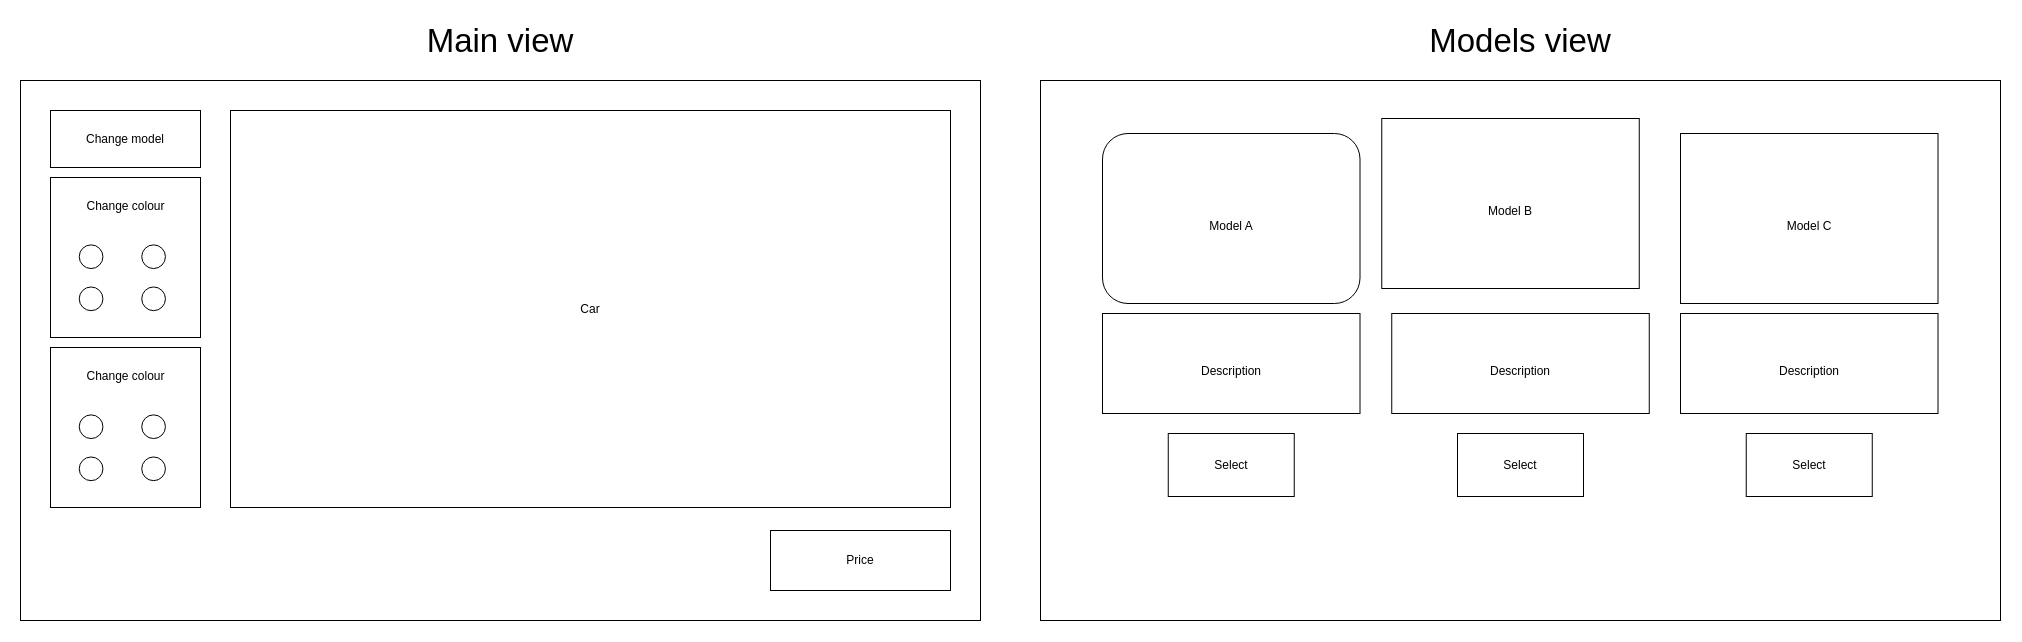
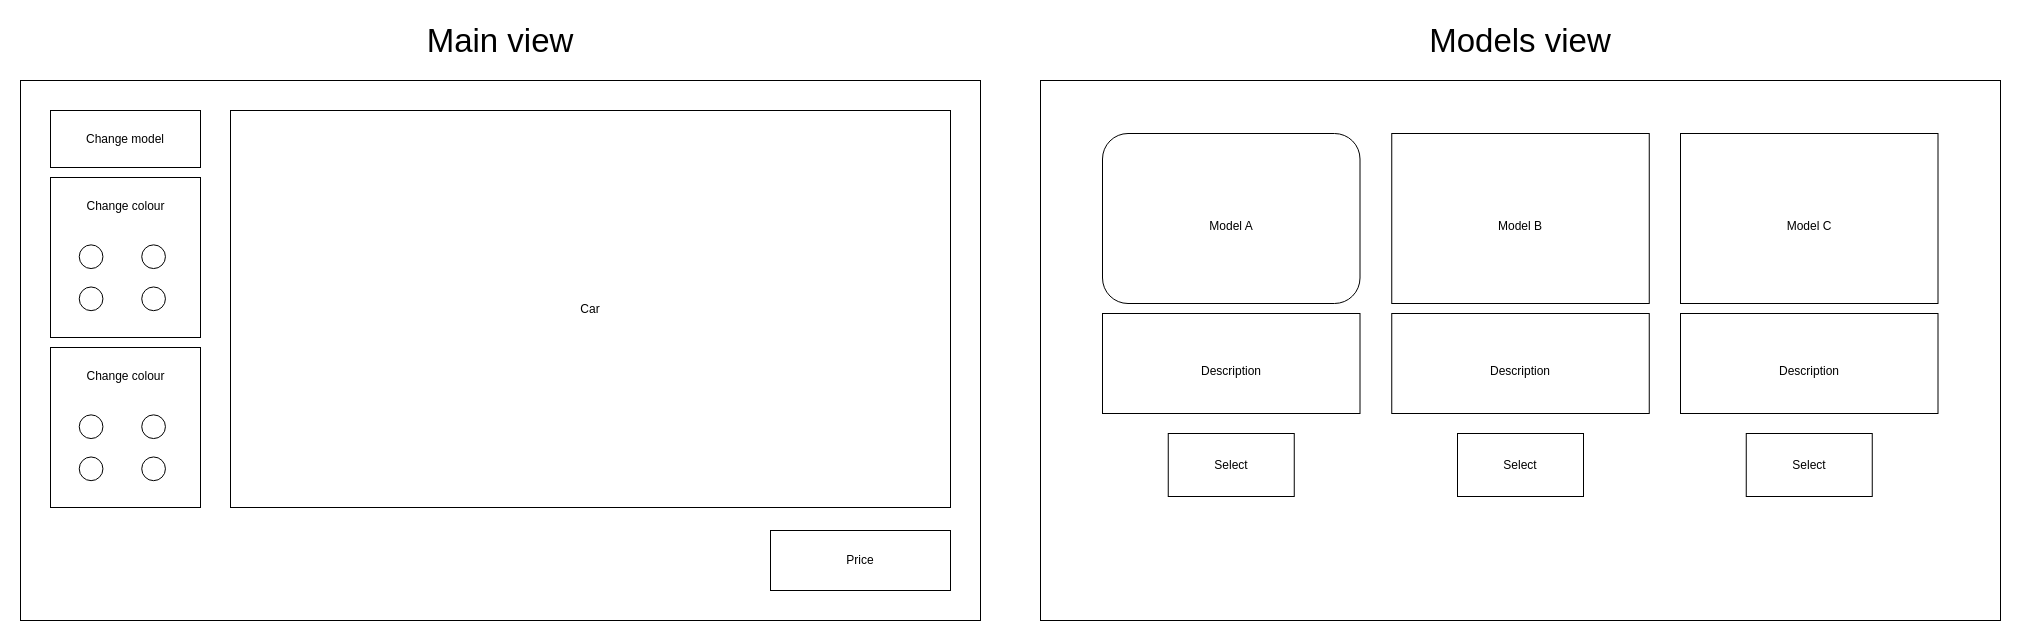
  <mxCell id="0" />
  <mxCell id="1" parent="0" />
  <mxCell id="2" value="" style="rounded=0;whiteSpace=wrap;html=1;movable=0;resizable=0;rotatable=0;deletable=0;editable=0;connectable=0;" parent="1" vertex="1"><mxGeometry x="20" y="80" width="960" height="540" as="geometry" /></mxCell>
  <mxCell id="3" value="Change model" style="rounded=0;whiteSpace=wrap;html=1;" parent="1" vertex="1"><mxGeometry x="50" y="110" width="150" height="57" as="geometry" /></mxCell>
  <mxCell id="4" value="Price" style="rounded=0;whiteSpace=wrap;html=1;" parent="1" vertex="1"><mxGeometry x="770" y="530" width="180" height="60" as="geometry" /></mxCell>
  <mxCell id="5" value="Car" style="rounded=0;whiteSpace=wrap;html=1;" parent="1" vertex="1"><mxGeometry x="230" y="110" width="720" height="397" as="geometry" /></mxCell>
  <mxCell id="6" value="Main view" style="text;html=1;strokeColor=none;fillColor=none;align=center;verticalAlign=middle;whiteSpace=wrap;rounded=0;fontSize=33;" parent="1" vertex="1"><mxGeometry x="415" y="20" width="170" height="40" as="geometry" /></mxCell>
  <mxCell id="7" value="" style="rounded=0;whiteSpace=wrap;html=1;movable=0;resizable=0;rotatable=0;deletable=0;editable=0;connectable=0;" parent="1" vertex="1"><mxGeometry x="1040" y="80" width="960" height="540" as="geometry" /></mxCell>
  <mxCell id="8" value="Models view" style="text;html=1;strokeColor=none;fillColor=none;align=center;verticalAlign=middle;whiteSpace=wrap;rounded=0;fontSize=33;" parent="1" vertex="1"><mxGeometry x="1400" y="20" width="240" height="40" as="geometry" /></mxCell>
- <mxCell id="9" value="&lt;font style=&quot;font-size: 12px;&quot;&gt;Model B&lt;/font&gt;" style="rounded=0;whiteSpace=wrap;html=1;fontSize=33;" parent="1" vertex="1"><mxGeometry x="1381.25" y="118" width="257.5" height="170" as="geometry" /></mxCell>
+ <mxCell id="9" value="&lt;font style=&quot;font-size: 12px;&quot;&gt;Model B&lt;/font&gt;" style="rounded=0;whiteSpace=wrap;html=1;fontSize=33;" parent="1" vertex="1"><mxGeometry x="1391.25" y="133" width="257.5" height="170" as="geometry" /></mxCell>
  <mxCell id="10" value="&lt;span style=&quot;font-size: 12px;&quot;&gt;Description&lt;/span&gt;" style="rounded=0;whiteSpace=wrap;html=1;fontSize=33;" parent="1" vertex="1"><mxGeometry x="1391.25" y="313" width="257.5" height="100" as="geometry" /></mxCell>
  <mxCell id="11" value="Select" style="rounded=0;whiteSpace=wrap;html=1;" parent="1" vertex="1"><mxGeometry x="1457" y="433" width="126" height="63" as="geometry" /></mxCell>
  <mxCell id="12" value="&lt;font style=&quot;font-size: 12px;&quot;&gt;Model C&lt;br&gt;&lt;/font&gt;" style="rounded=0;whiteSpace=wrap;html=1;fontSize=33;" parent="1" vertex="1"><mxGeometry x="1680" y="133" width="257.5" height="170" as="geometry" /></mxCell>
  <mxCell id="13" value="&lt;span style=&quot;font-size: 12px;&quot;&gt;Description&lt;/span&gt;" style="rounded=0;whiteSpace=wrap;html=1;fontSize=33;" parent="1" vertex="1"><mxGeometry x="1680" y="313" width="257.5" height="100" as="geometry" /></mxCell>
  <mxCell id="14" value="Select" style="rounded=0;whiteSpace=wrap;html=1;" parent="1" vertex="1"><mxGeometry x="1745.75" y="433" width="126" height="63" as="geometry" /></mxCell>
  <mxCell id="15" value="&lt;font style=&quot;font-size: 12px;&quot;&gt;Model A&lt;/font&gt;" style="whiteSpace=wrap;html=1;fontSize=33;rounded=1;" parent="1" vertex="1"><mxGeometry x="1102" y="133" width="257.5" height="170" as="geometry" /></mxCell>
  <mxCell id="16" value="&lt;span style=&quot;font-size: 12px;&quot;&gt;Description&lt;/span&gt;" style="rounded=0;whiteSpace=wrap;html=1;fontSize=33;" parent="1" vertex="1"><mxGeometry x="1102" y="313" width="257.5" height="100" as="geometry" /></mxCell>
  <mxCell id="17" value="Select" style="rounded=0;whiteSpace=wrap;html=1;" parent="1" vertex="1"><mxGeometry x="1167.75" y="433" width="126" height="63" as="geometry" /></mxCell>
  <mxCell id="18" value="" style="group" parent="1" vertex="1" connectable="0"><mxGeometry x="50" y="177" width="150" height="160" as="geometry" /></mxCell>
  <mxCell id="19" value="" style="rounded=0;whiteSpace=wrap;html=1;" parent="18" vertex="1"><mxGeometry width="150" height="160" as="geometry" /></mxCell>
  <mxCell id="20" value="" style="ellipse;whiteSpace=wrap;html=1;aspect=fixed;" parent="18" vertex="1"><mxGeometry x="28.75" y="67.368" width="23.684" height="23.684" as="geometry" /></mxCell>
  <mxCell id="21" value="" style="ellipse;whiteSpace=wrap;html=1;aspect=fixed;" parent="18" vertex="1"><mxGeometry x="91.25" y="67.368" width="23.684" height="23.684" as="geometry" /></mxCell>
  <mxCell id="22" value="" style="ellipse;whiteSpace=wrap;html=1;aspect=fixed;" parent="18" vertex="1"><mxGeometry x="91.25" y="109.474" width="23.684" height="23.684" as="geometry" /></mxCell>
  <mxCell id="23" value="" style="ellipse;whiteSpace=wrap;html=1;aspect=fixed;" parent="18" vertex="1"><mxGeometry x="28.75" y="109.474" width="23.684" height="23.684" as="geometry" /></mxCell>
  <mxCell id="24" value="Change colour" style="text;html=1;strokeColor=none;fillColor=none;align=center;verticalAlign=middle;whiteSpace=wrap;rounded=0;" parent="18" vertex="1"><mxGeometry x="18.75" y="16.842" width="112.5" height="25.263" as="geometry" /></mxCell>
  <mxCell id="25" value="" style="group" parent="1" vertex="1" connectable="0"><mxGeometry x="50" y="347" width="150" height="160" as="geometry" /></mxCell>
  <mxCell id="26" value="" style="rounded=0;whiteSpace=wrap;html=1;" parent="25" vertex="1"><mxGeometry width="150" height="160" as="geometry" /></mxCell>
  <mxCell id="27" value="" style="ellipse;whiteSpace=wrap;html=1;aspect=fixed;" parent="25" vertex="1"><mxGeometry x="28.75" y="67.368" width="23.684" height="23.684" as="geometry" /></mxCell>
  <mxCell id="28" value="" style="ellipse;whiteSpace=wrap;html=1;aspect=fixed;" parent="25" vertex="1"><mxGeometry x="91.25" y="67.368" width="23.684" height="23.684" as="geometry" /></mxCell>
  <mxCell id="29" value="" style="ellipse;whiteSpace=wrap;html=1;aspect=fixed;" parent="25" vertex="1"><mxGeometry x="91.25" y="109.474" width="23.684" height="23.684" as="geometry" /></mxCell>
  <mxCell id="30" value="" style="ellipse;whiteSpace=wrap;html=1;aspect=fixed;" parent="25" vertex="1"><mxGeometry x="28.75" y="109.474" width="23.684" height="23.684" as="geometry" /></mxCell>
  <mxCell id="31" value="Change colour" style="text;html=1;strokeColor=none;fillColor=none;align=center;verticalAlign=middle;whiteSpace=wrap;rounded=0;" parent="25" vertex="1"><mxGeometry x="18.75" y="16.842" width="112.5" height="25.263" as="geometry" /></mxCell>
